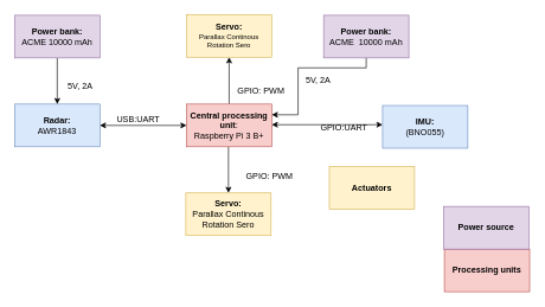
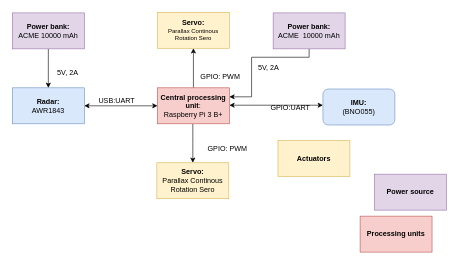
  <mxCell id="0" />
  <mxCell id="1" parent="0" />
  <mxCell id="2" value="" style="edgeStyle=orthogonalEdgeStyle;rounded=0;orthogonalLoop=1;jettySize=auto;html=1;endArrow=none;endFill=0;startArrow=classic;startFill=1;" edge="1" parent="1" source="3" target="6"><mxGeometry relative="1" as="geometry" /></mxCell>
  <mxCell id="3" value="&lt;div&gt;&lt;b&gt;Servo:&lt;/b&gt;&lt;/div&gt;&lt;div style=&quot;font-size: 10px&quot;&gt;Parallax Continous Rotation Sero&lt;b&gt;&lt;br&gt;&lt;/b&gt;&lt;/div&gt;" style="rounded=0;whiteSpace=wrap;html=1;fillColor=#fff2cc;strokeColor=#d6b656;" vertex="1" parent="1"><mxGeometry x="262" y="20" width="120" height="60" as="geometry" /></mxCell>
  <mxCell id="4" value="" style="edgeStyle=orthogonalEdgeStyle;rounded=0;orthogonalLoop=1;jettySize=auto;html=1;startArrow=classic;startFill=1;endArrow=none;endFill=0;exitX=0.5;exitY=0;exitDx=0;exitDy=0;" edge="1" parent="1" source="5"><mxGeometry relative="1" as="geometry"><mxPoint x="322" y="271" as="sourcePoint" /><mxPoint x="321" y="206" as="targetPoint" /><Array as="points" /></mxGeometry></mxCell>
  <mxCell id="5" value="&lt;div&gt;&lt;b&gt;Servo:&lt;/b&gt;&lt;/div&gt;&lt;div&gt;Parallax Continous Rotation Sero&lt;b&gt;&lt;br&gt;&lt;/b&gt;&lt;/div&gt;" style="rounded=0;whiteSpace=wrap;html=1;fillColor=#fff2cc;strokeColor=#d6b656;" vertex="1" parent="1"><mxGeometry x="261" y="271" width="120" height="60" as="geometry" /></mxCell>
  <mxCell id="6" value="&lt;div&gt;&lt;b&gt;Central processing unit&lt;/b&gt;:&lt;/div&gt;&lt;div&gt;Raspberry Pi 3 B+&lt;/div&gt;" style="rounded=0;whiteSpace=wrap;html=1;fillColor=#f8cecc;strokeColor=#b85450;" vertex="1" parent="1"><mxGeometry x="262" y="146" width="120" height="60" as="geometry" /></mxCell>
  <mxCell id="7" value="" style="edgeStyle=orthogonalEdgeStyle;rounded=0;orthogonalLoop=1;jettySize=auto;html=1;startArrow=classic;startFill=1;" edge="1" parent="1" source="8" target="6"><mxGeometry relative="1" as="geometry"><Array as="points"><mxPoint x="472" y="175" /><mxPoint x="472" y="175" /></Array></mxGeometry></mxCell>
- <mxCell id="8" value="&lt;div&gt;&lt;b&gt;IMU:&lt;/b&gt;&lt;/div&gt;&lt;div&gt; (BNO055)&lt;/div&gt;" style="rounded=0;whiteSpace=wrap;html=1;fillColor=#dae8fc;strokeColor=#6c8ebf;" vertex="1" parent="1"><mxGeometry x="538" y="148" width="120" height="60" as="geometry" /></mxCell>
+ <mxCell id="8" value="&lt;div&gt;&lt;b&gt;IMU:&lt;/b&gt;&lt;/div&gt;&lt;div&gt; (BNO055)&lt;/div&gt;" style="whiteSpace=wrap;html=1;fillColor=#dae8fc;strokeColor=#6c8ebf;rounded=1;" vertex="1" parent="1"><mxGeometry x="538" y="148" width="120" height="60" as="geometry" /></mxCell>
  <mxCell id="9" value="" style="edgeStyle=orthogonalEdgeStyle;rounded=0;orthogonalLoop=1;jettySize=auto;html=1;endArrow=classic;endFill=1;startArrow=classic;startFill=1;" edge="1" parent="1" source="10" target="6"><mxGeometry relative="1" as="geometry" /></mxCell>
  <mxCell id="10" value="&lt;div&gt;&lt;b&gt;Radar:&lt;/b&gt;&lt;/div&gt;&lt;div&gt;AWR1843&lt;/div&gt;" style="rounded=0;whiteSpace=wrap;html=1;fillColor=#dae8fc;strokeColor=#6c8ebf;" vertex="1" parent="1"><mxGeometry x="20" y="146" width="120" height="60" as="geometry" /></mxCell>
  <mxCell id="11" value="USB:UART" style="text;html=1;resizable=0;points=[];autosize=1;align=left;verticalAlign=top;spacingTop=-4;" vertex="1" parent="1"><mxGeometry x="162" y="158" width="69" height="15" as="geometry" /></mxCell>
  <mxCell id="12" value="GPIO:UART" style="text;html=1;resizable=0;points=[];autosize=1;align=left;verticalAlign=top;spacingTop=-4;" vertex="1" parent="1"><mxGeometry x="449" y="170" width="72" height="15" as="geometry" /></mxCell>
  <mxCell id="13" value="GPIO: PWM" style="text;html=1;resizable=0;points=[];autosize=1;align=left;verticalAlign=top;spacingTop=-4;" vertex="1" parent="1"><mxGeometry x="344" y="238" width="71" height="15" as="geometry" /></mxCell>
  <mxCell id="14" value="GPIO: PWM" style="text;html=1;resizable=0;points=[];autosize=1;align=left;verticalAlign=top;spacingTop=-4;" vertex="1" parent="1"><mxGeometry x="332" y="117" width="71" height="15" as="geometry" /></mxCell>
  <mxCell id="15" value="&lt;b&gt;Actuators&lt;/b&gt;" style="rounded=0;whiteSpace=wrap;html=1;fillColor=#fff2cc;strokeColor=#d6b656;" vertex="1" parent="1"><mxGeometry x="463" y="234" width="120" height="60" as="geometry" /></mxCell>
- <mxCell id="16" value="&lt;b&gt;Processing&lt;/b&gt; &lt;b&gt;units&lt;/b&gt;" style="rounded=0;whiteSpace=wrap;html=1;fillColor=#f8cecc;strokeColor=#b85450;" vertex="1" parent="1"><mxGeometry x="625" y="350" width="120" height="60" as="geometry" /></mxCell>
+ <mxCell id="16" value="&lt;b&gt;Processing&lt;/b&gt; &lt;b&gt;units&lt;/b&gt;" style="rounded=0;whiteSpace=wrap;html=1;fillColor=#f8cecc;strokeColor=#b85450;" vertex="1" parent="1"><mxGeometry x="600" y="360" width="120" height="60" as="geometry" /></mxCell>
  <mxCell id="17" value="&lt;b&gt;Power source&lt;/b&gt;" style="rounded=0;whiteSpace=wrap;html=1;fillColor=#e1d5e7;strokeColor=#9673a6;" vertex="1" parent="1"><mxGeometry x="624" y="290" width="120" height="60" as="geometry" /></mxCell>
  <mxCell id="18" style="edgeStyle=orthogonalEdgeStyle;rounded=0;orthogonalLoop=1;jettySize=auto;html=1;entryX=0.5;entryY=0;entryDx=0;entryDy=0;" edge="1" parent="1" source="19" target="10"><mxGeometry relative="1" as="geometry" /></mxCell>
  <mxCell id="19" value="&lt;div&gt;&lt;b&gt;Power bank:&lt;/b&gt;&lt;/div&gt;&lt;div&gt;ACME 10000 mAh&lt;b&gt;&lt;br&gt;&lt;/b&gt;&lt;/div&gt;" style="rounded=0;whiteSpace=wrap;html=1;fillColor=#e1d5e7;strokeColor=#9673a6;" vertex="1" parent="1"><mxGeometry x="20" y="21" width="120" height="60" as="geometry" /></mxCell>
  <mxCell id="20" value="5V, 2A" style="text;html=1;resizable=0;points=[];autosize=1;align=left;verticalAlign=top;spacingTop=-4;" vertex="1" parent="1"><mxGeometry x="93" y="111" width="48" height="15" as="geometry" /></mxCell>
  <mxCell id="21" style="edgeStyle=orthogonalEdgeStyle;rounded=0;orthogonalLoop=1;jettySize=auto;html=1;entryX=1;entryY=0.25;entryDx=0;entryDy=0;startArrow=none;startFill=0;endArrow=classic;endFill=1;" edge="1" parent="1" source="22" target="6"><mxGeometry relative="1" as="geometry"><Array as="points"><mxPoint x="515" y="95" /><mxPoint x="419" y="95" /><mxPoint x="419" y="161" /></Array></mxGeometry></mxCell>
  <mxCell id="22" value="&lt;div&gt;&lt;b&gt;Power bank:&lt;/b&gt;&lt;/div&gt;&lt;div&gt;ACME&amp;nbsp; 10000 mAh&lt;b&gt;&lt;br&gt;&lt;/b&gt;&lt;/div&gt;" style="rounded=0;whiteSpace=wrap;html=1;fillColor=#e1d5e7;strokeColor=#9673a6;" vertex="1" parent="1"><mxGeometry x="455" y="21" width="120" height="60" as="geometry" /></mxCell>
  <mxCell id="23" value="5V, 2A" style="text;html=1;resizable=0;points=[];autosize=1;align=left;verticalAlign=top;spacingTop=-4;" vertex="1" parent="1"><mxGeometry x="428" y="103" width="48" height="15" as="geometry" /></mxCell>
